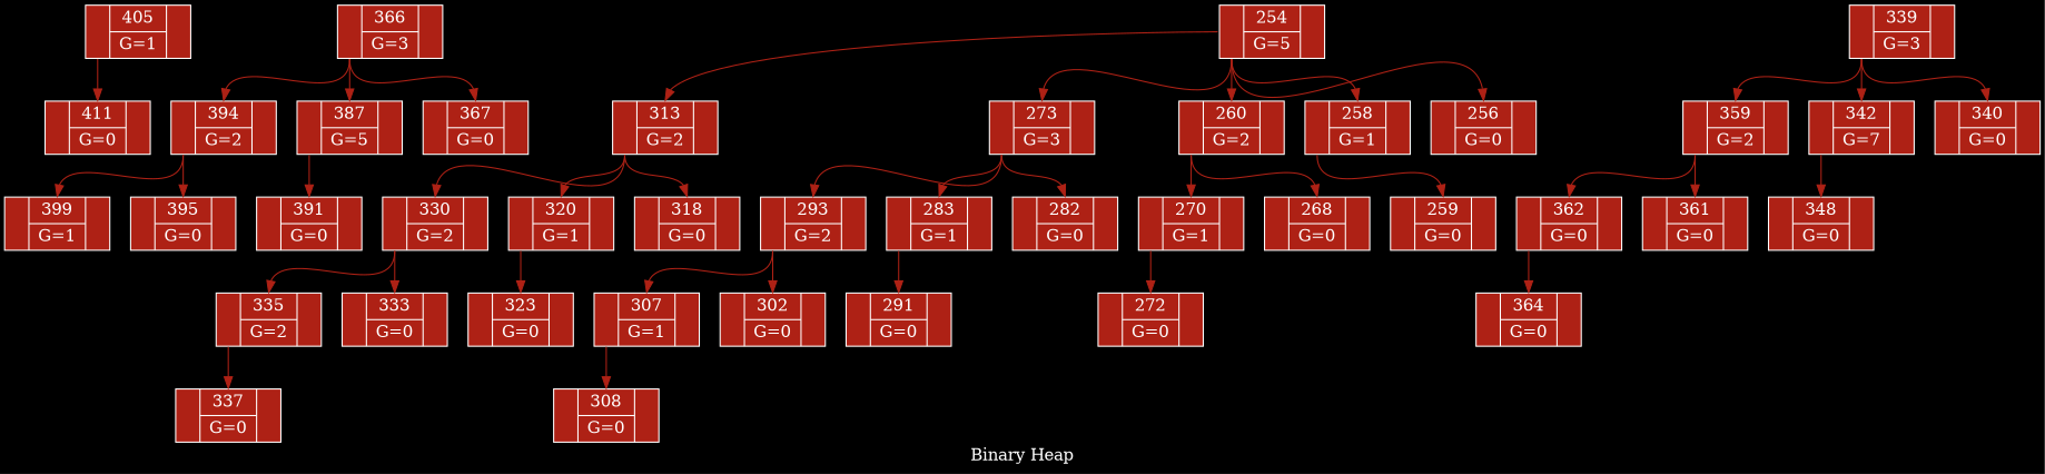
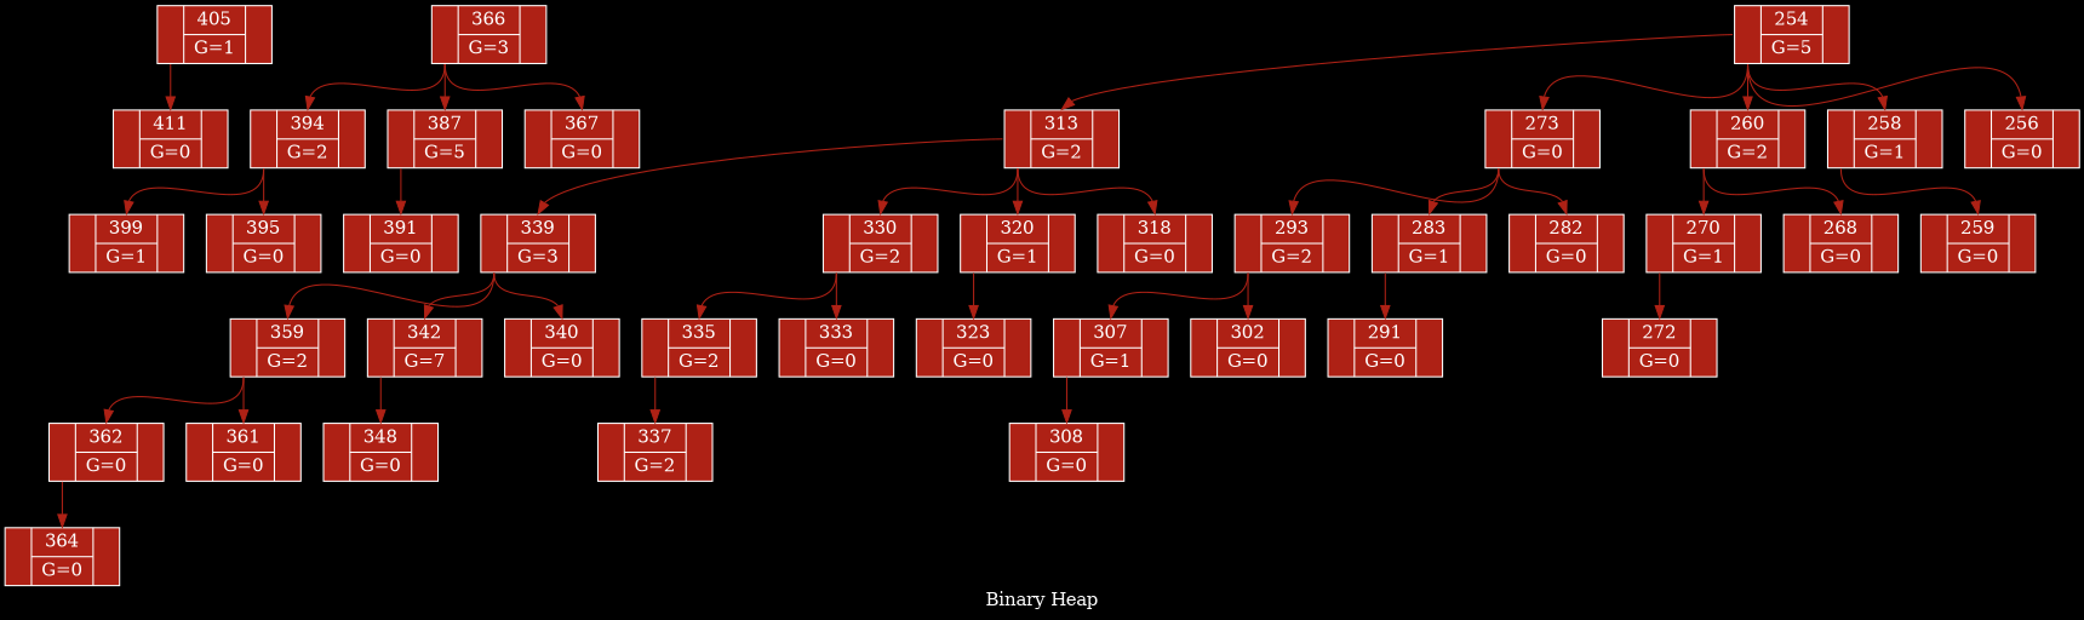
  digraph {
    bgcolor=black
    fontcolor=white
    label="Binary Heap"
    rankdir=TB
    node [color=white fillcolor="#AE2115" fontcolor=white shape=record style=filled]
    edge [color="#AE2115" headport=f1 tailport=f0]
    n1 [label="<f0> | {{<f1> 405} | G=1} | <f2> "]
    n2 [label="<f0> | {{<f1> 411} | G=0} | <f2> "]
    n3 [label="<f0> | {{<f1> 366} | G=3} | <f2> "]
    n4 [label="<f0> | {{<f1> 394} | G=2} | <f2> "]
    n5 [label="<f0> | {{<f1> 387} | G=5} | <f2> "]
    n6 [label="<f0> | {{<f1> 367} | G=0} | <f2> "]
    n7 [label="<f0> | {{<f1> 399} | G=1} | <f2> "]
    n8 [label="<f0> | {{<f1> 395} | G=0} | <f2> "]
    n9 [label="<f0> | {{<f1> 391} | G=0} | <f2> "]
    n10 [label="<f0> | {{<f1> 254} | G=5} | <f2> "]
    n11 [label="<f0> | {{<f1> 313} | G=2} | <f2> "]
-   n12 [label="<f0> | {{<f1> 273} | G=3} | <f2> "]
+   n12 [label="<f0> | {{<f1> 273} | G=0} | <f2> "]
    n13 [label="<f0> | {{<f1> 260} | G=2} | <f2> "]
    n14 [label="<f0> | {{<f1> 258} | G=1} | <f2> "]
    n15 [label="<f0> | {{<f1> 256} | G=0} | <f2> "]
    n16 [label="<f0> | {{<f1> 339} | G=3} | <f2> "]
    n17 [label="<f0> | {{<f1> 330} | G=2} | <f2> "]
    n18 [label="<f0> | {{<f1> 320} | G=1} | <f2> "]
    n19 [label="<f0> | {{<f1> 318} | G=0} | <f2> "]
    n20 [label="<f0> | {{<f1> 293} | G=2} | <f2> "]
    n21 [label="<f0> | {{<f1> 283} | G=1} | <f2> "]
    n22 [label="<f0> | {{<f1> 282} | G=0} | <f2> "]
    n23 [label="<f0> | {{<f1> 270} | G=1} | <f2> "]
    n24 [label="<f0> | {{<f1> 268} | G=0} | <f2> "]
    n25 [label="<f0> | {{<f1> 259} | G=0} | <f2> "]
    n26 [label="<f0> | {{<f1> 359} | G=2} | <f2> "]
    n27 [label="<f0> | {{<f1> 342} | G=7} | <f2> "]
    n28 [label="<f0> | {{<f1> 340} | G=0} | <f2> "]
    n29 [label="<f0> | {{<f1> 335} | G=2} | <f2> "]
    n30 [label="<f0> | {{<f1> 333} | G=0} | <f2> "]
    n31 [label="<f0> | {{<f1> 323} | G=0} | <f2> "]
    n32 [label="<f0> | {{<f1> 362} | G=0} | <f2> "]
    n33 [label="<f0> | {{<f1> 361} | G=0} | <f2> "]
    n34 [label="<f0> | {{<f1> 348} | G=0} | <f2> "]
    n35 [label="<f0> | {{<f1> 364} | G=0} | <f2> "]
-   n36 [label="<f0> | {{<f1> 337} | G=0} | <f2> "]
+   n36 [label="<f0> | {{<f1> 337} | G=2} | <f2> "]
    n37 [label="<f0> | {{<f1> 307} | G=1} | <f2> "]
    n38 [label="<f0> | {{<f1> 302} | G=0} | <f2> "]
    n39 [label="<f0> | {{<f1> 291} | G=0} | <f2> "]
    n40 [label="<f0> | {{<f1> 308} | G=0} | <f2> "]
    n41 [label="<f0> | {{<f1> 272} | G=0} | <f2> "]
    n1 -> n2
    n3 -> n4
    n3 -> n5
    n3 -> n6
    n4 -> n7
    n4 -> n8
    n5 -> n9
    n10 -> n11
    n10 -> n12
    n10 -> n13
    n10 -> n14
    n10 -> n15
+   n11 -> n16
    n11 -> n17
    n11 -> n18
    n11 -> n19
    n12 -> n20
    n12 -> n21
    n12 -> n22
    n13 -> n23
    n13 -> n24
    n14 -> n25
    n16 -> n26
    n16 -> n27
    n16 -> n28
    n17 -> n29
    n17 -> n30
    n18 -> n31
    n20 -> n37
    n20 -> n38
    n21 -> n39
    n23 -> n41
    n26 -> n32
    n26 -> n33
    n27 -> n34
    n29 -> n36
    n32 -> n35
    n37 -> n40
  }
